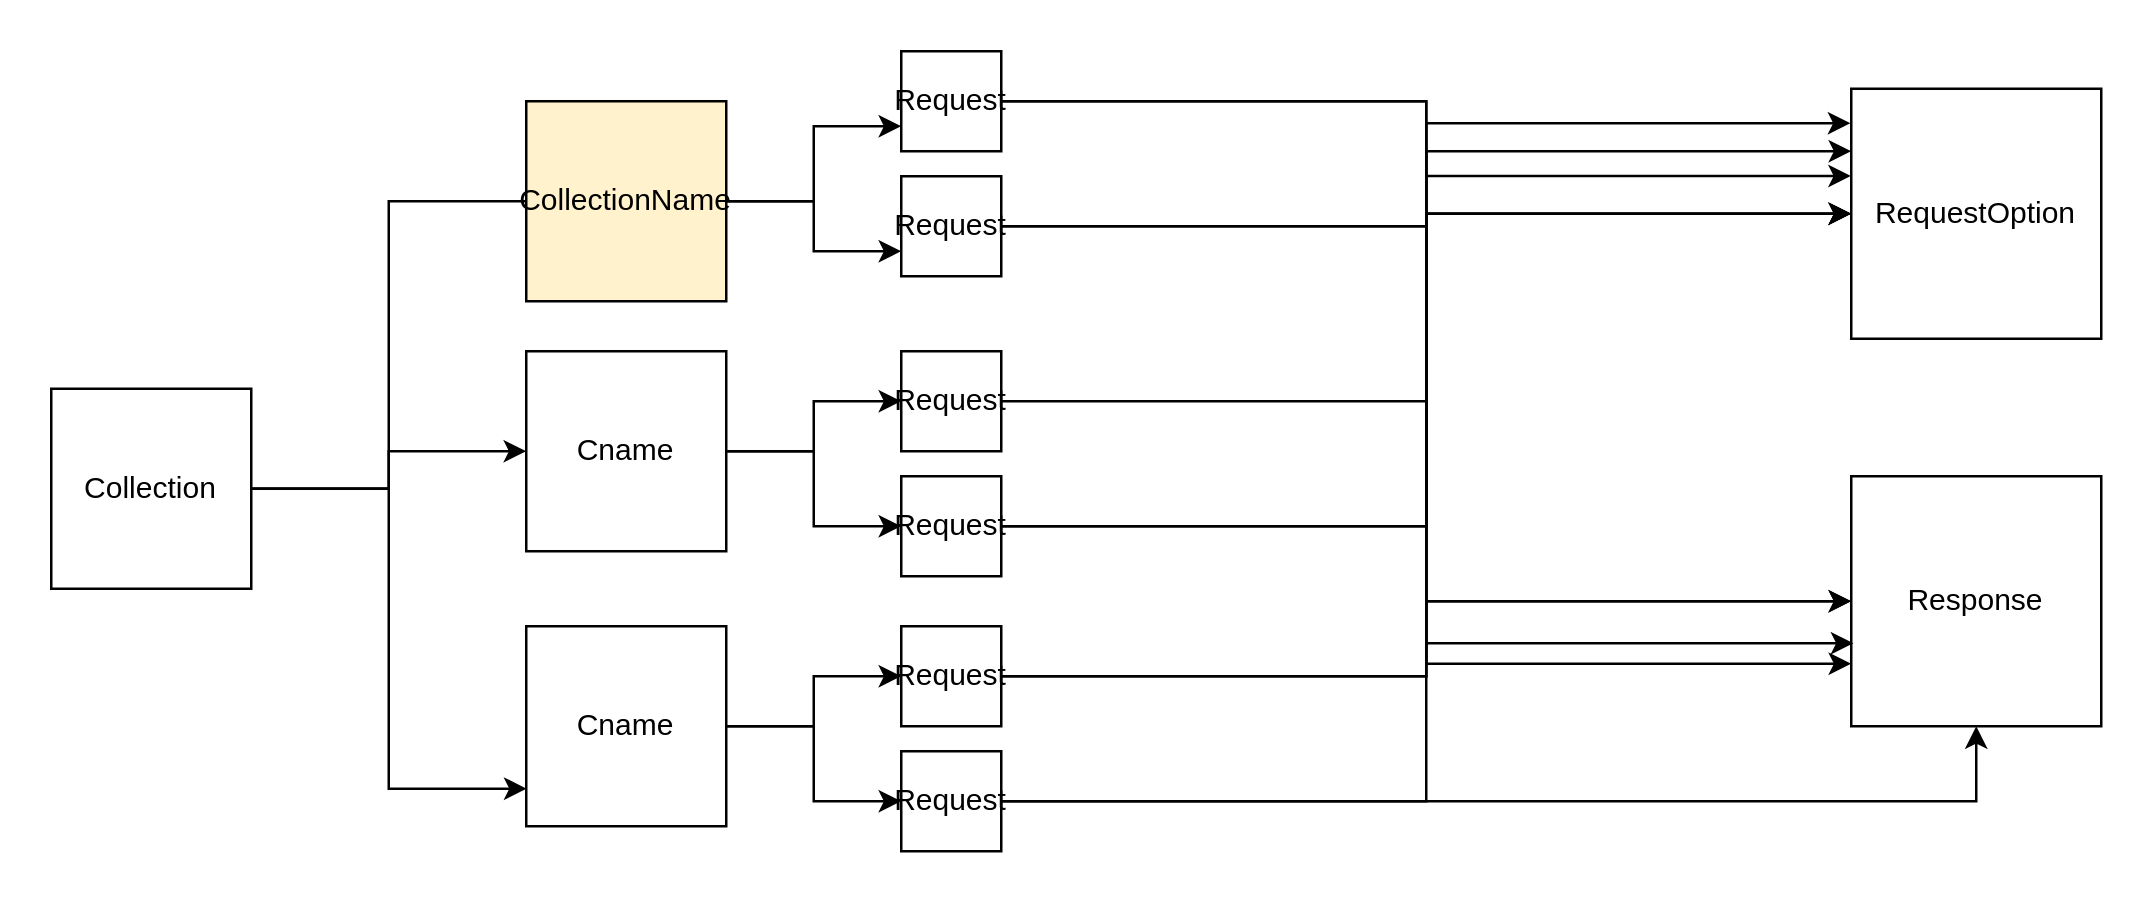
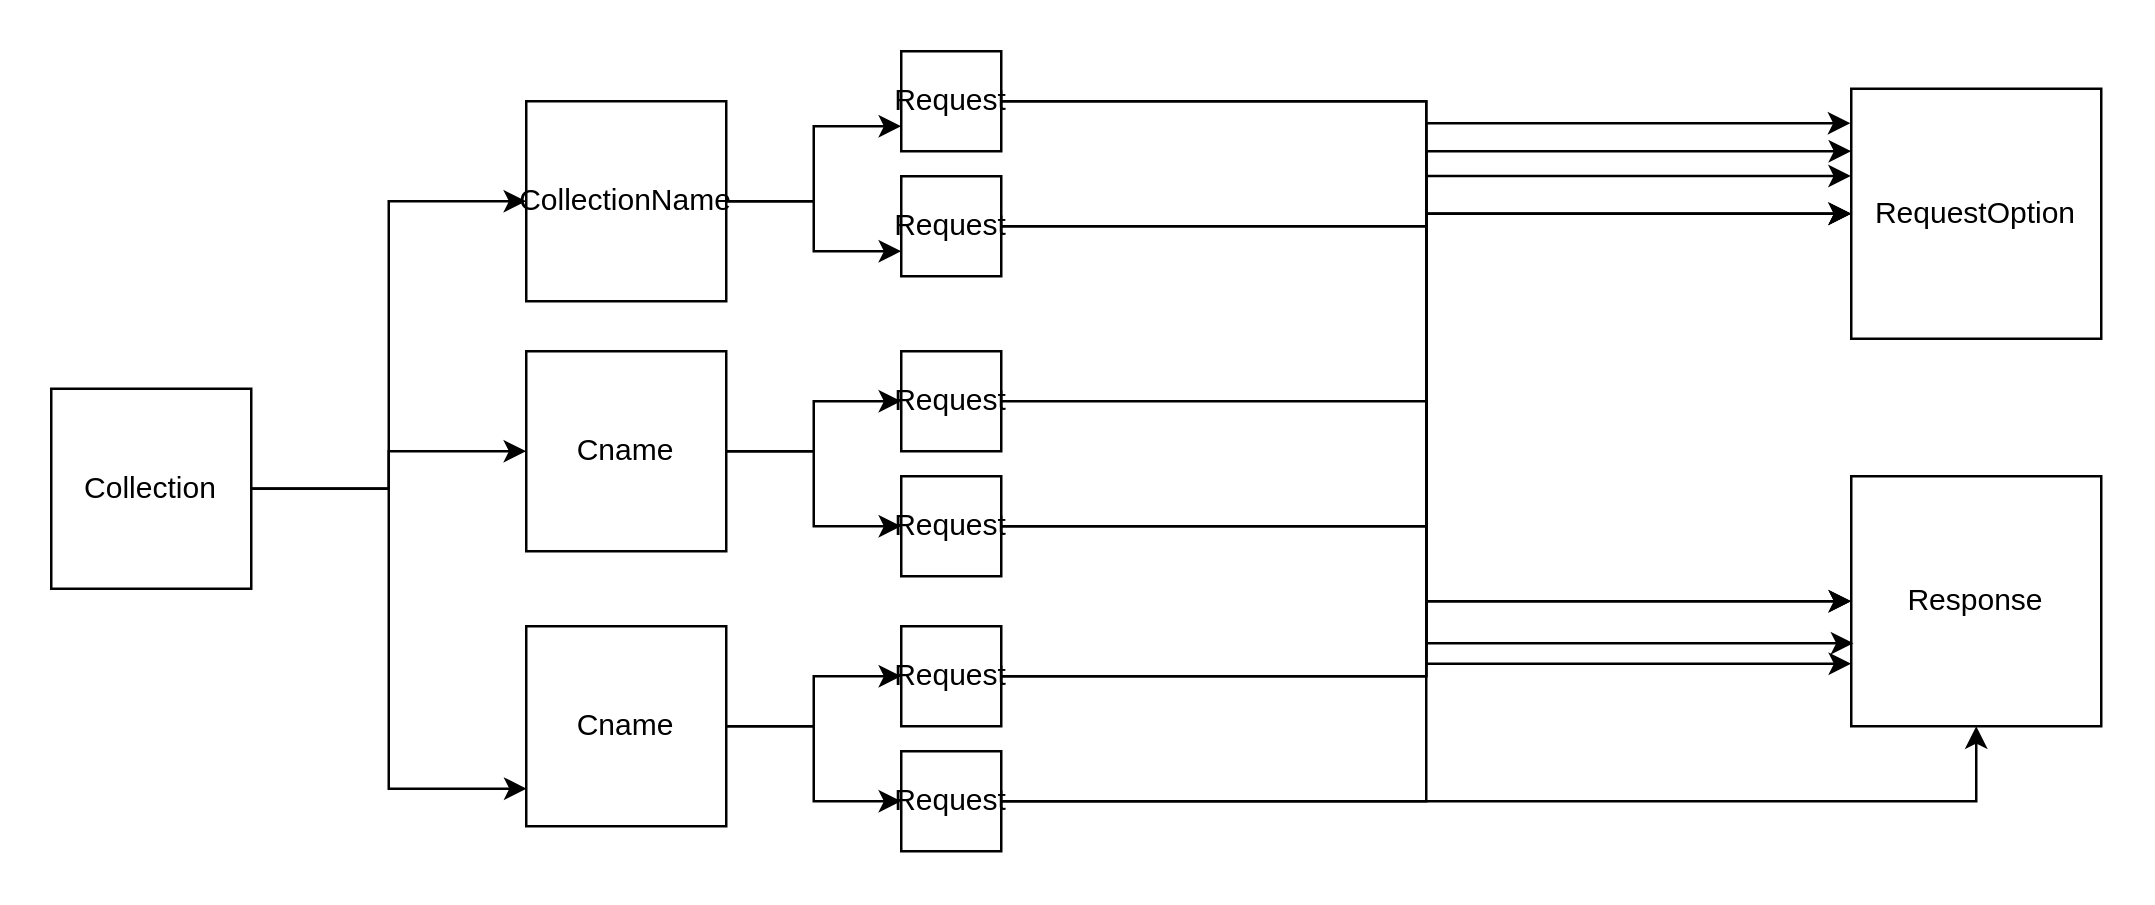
  <mxCell id="0" />
  <mxCell id="1" parent="0" />
- <mxCell id="2" style="edgeStyle=orthogonalEdgeStyle;rounded=0;orthogonalLoop=1;jettySize=auto;html=1;entryX=0;entryY=0.5;entryDx=0;entryDy=0;endArrow=none;" edge="1" parent="1" source="5" target="18"><mxGeometry relative="1" as="geometry" /></mxCell>
+ <mxCell id="2" style="edgeStyle=orthogonalEdgeStyle;rounded=0;orthogonalLoop=1;jettySize=auto;html=1;entryX=0;entryY=0.5;entryDx=0;entryDy=0;" edge="1" parent="1" source="5" target="18"><mxGeometry relative="1" as="geometry" /></mxCell>
  <mxCell id="3" style="edgeStyle=orthogonalEdgeStyle;rounded=0;orthogonalLoop=1;jettySize=auto;html=1;" edge="1" parent="1" source="5" target="15"><mxGeometry relative="1" as="geometry" /></mxCell>
  <mxCell id="4" style="edgeStyle=orthogonalEdgeStyle;rounded=0;orthogonalLoop=1;jettySize=auto;html=1;entryX=0.002;entryY=0.812;entryDx=0;entryDy=0;entryPerimeter=0;" edge="1" parent="1" source="5" target="12"><mxGeometry relative="1" as="geometry" /></mxCell>
  <mxCell id="5" value="Collection" style="whiteSpace=wrap;html=1;aspect=fixed;" vertex="1" parent="1"><mxGeometry x="20" y="155" width="80" height="80" as="geometry" /></mxCell>
  <mxCell id="6" style="edgeStyle=orthogonalEdgeStyle;rounded=0;orthogonalLoop=1;jettySize=auto;html=1;entryX=0;entryY=0.5;entryDx=0;entryDy=0;" edge="1" parent="1" source="7" target="9"><mxGeometry relative="1" as="geometry" /></mxCell>
  <mxCell id="7" value="Request" style="whiteSpace=wrap;html=1;aspect=fixed;" vertex="1" parent="1"><mxGeometry x="360" y="140" width="40" height="40" as="geometry" /></mxCell>
  <mxCell id="8" value="RequestOption" style="whiteSpace=wrap;html=1;aspect=fixed;" vertex="1" parent="1"><mxGeometry x="740" y="35" width="100" height="100" as="geometry" /></mxCell>
  <mxCell id="9" value="Response" style="whiteSpace=wrap;html=1;aspect=fixed;" vertex="1" parent="1"><mxGeometry x="740" y="190" width="100" height="100" as="geometry" /></mxCell>
  <mxCell id="10" style="edgeStyle=orthogonalEdgeStyle;rounded=0;orthogonalLoop=1;jettySize=auto;html=1;" edge="1" parent="1" source="12" target="30"><mxGeometry relative="1" as="geometry" /></mxCell>
  <mxCell id="11" style="edgeStyle=orthogonalEdgeStyle;rounded=0;orthogonalLoop=1;jettySize=auto;html=1;" edge="1" parent="1" source="12" target="33"><mxGeometry relative="1" as="geometry" /></mxCell>
  <mxCell id="12" value="Cname" style="whiteSpace=wrap;html=1;aspect=fixed;" vertex="1" parent="1"><mxGeometry x="210" y="250" width="80" height="80" as="geometry" /></mxCell>
  <mxCell id="13" style="edgeStyle=orthogonalEdgeStyle;rounded=0;orthogonalLoop=1;jettySize=auto;html=1;entryX=0;entryY=0.5;entryDx=0;entryDy=0;" edge="1" parent="1" source="15" target="7"><mxGeometry relative="1" as="geometry" /></mxCell>
  <mxCell id="14" style="edgeStyle=orthogonalEdgeStyle;rounded=0;orthogonalLoop=1;jettySize=auto;html=1;entryX=0;entryY=0.5;entryDx=0;entryDy=0;" edge="1" parent="1" source="15" target="21"><mxGeometry relative="1" as="geometry" /></mxCell>
  <mxCell id="15" value="Cname" style="whiteSpace=wrap;html=1;aspect=fixed;" vertex="1" parent="1"><mxGeometry x="210" y="140" width="80" height="80" as="geometry" /></mxCell>
  <mxCell id="16" style="edgeStyle=orthogonalEdgeStyle;rounded=0;orthogonalLoop=1;jettySize=auto;html=1;entryX=0;entryY=0.75;entryDx=0;entryDy=0;" edge="1" parent="1" source="18" target="24"><mxGeometry relative="1" as="geometry" /></mxCell>
  <mxCell id="17" style="edgeStyle=orthogonalEdgeStyle;rounded=0;orthogonalLoop=1;jettySize=auto;html=1;entryX=0;entryY=0.75;entryDx=0;entryDy=0;" edge="1" parent="1" source="18" target="27"><mxGeometry relative="1" as="geometry" /></mxCell>
- <mxCell id="18" value="CollectionName" style="whiteSpace=wrap;html=1;aspect=fixed;fillColor=#fff2cc;" vertex="1" parent="1"><mxGeometry x="210" y="40" width="80" height="80" as="geometry" /></mxCell>
+ <mxCell id="18" value="CollectionName" style="whiteSpace=wrap;html=1;aspect=fixed;" vertex="1" parent="1"><mxGeometry x="210" y="40" width="80" height="80" as="geometry" /></mxCell>
  <mxCell id="19" style="edgeStyle=orthogonalEdgeStyle;rounded=0;orthogonalLoop=1;jettySize=auto;html=1;entryX=0;entryY=0.5;entryDx=0;entryDy=0;" edge="1" parent="1" source="21" target="8"><mxGeometry relative="1" as="geometry" /></mxCell>
  <mxCell id="20" style="edgeStyle=orthogonalEdgeStyle;rounded=0;orthogonalLoop=1;jettySize=auto;html=1;entryX=0;entryY=0.25;entryDx=0;entryDy=0;" edge="1" parent="1" source="21" target="8"><mxGeometry relative="1" as="geometry" /></mxCell>
  <mxCell id="21" value="Request" style="whiteSpace=wrap;html=1;aspect=fixed;" vertex="1" parent="1"><mxGeometry x="360" y="190" width="40" height="40" as="geometry" /></mxCell>
  <mxCell id="22" style="edgeStyle=orthogonalEdgeStyle;rounded=0;orthogonalLoop=1;jettySize=auto;html=1;" edge="1" parent="1" source="24" target="8"><mxGeometry relative="1" as="geometry" /></mxCell>
  <mxCell id="23" style="edgeStyle=orthogonalEdgeStyle;rounded=0;orthogonalLoop=1;jettySize=auto;html=1;entryX=0.009;entryY=0.668;entryDx=0;entryDy=0;entryPerimeter=0;" edge="1" parent="1" source="24" target="9"><mxGeometry relative="1" as="geometry" /></mxCell>
  <mxCell id="24" value="Request" style="whiteSpace=wrap;html=1;aspect=fixed;" vertex="1" parent="1"><mxGeometry x="360" y="20" width="40" height="40" as="geometry" /></mxCell>
  <mxCell id="25" style="edgeStyle=orthogonalEdgeStyle;rounded=0;orthogonalLoop=1;jettySize=auto;html=1;" edge="1" parent="1" source="27" target="8"><mxGeometry relative="1" as="geometry" /></mxCell>
  <mxCell id="26" style="edgeStyle=orthogonalEdgeStyle;rounded=0;orthogonalLoop=1;jettySize=auto;html=1;entryX=0;entryY=0.75;entryDx=0;entryDy=0;" edge="1" parent="1" source="27" target="9"><mxGeometry relative="1" as="geometry" /></mxCell>
  <mxCell id="27" value="Request" style="whiteSpace=wrap;html=1;aspect=fixed;" vertex="1" parent="1"><mxGeometry x="360" y="70" width="40" height="40" as="geometry" /></mxCell>
  <mxCell id="28" style="edgeStyle=orthogonalEdgeStyle;rounded=0;orthogonalLoop=1;jettySize=auto;html=1;" edge="1" parent="1" source="30" target="9"><mxGeometry relative="1" as="geometry" /></mxCell>
  <mxCell id="29" style="edgeStyle=orthogonalEdgeStyle;rounded=0;orthogonalLoop=1;jettySize=auto;html=1;entryX=-0.001;entryY=0.349;entryDx=0;entryDy=0;entryPerimeter=0;" edge="1" parent="1" source="30" target="8"><mxGeometry relative="1" as="geometry" /></mxCell>
  <mxCell id="30" value="Request" style="whiteSpace=wrap;html=1;aspect=fixed;" vertex="1" parent="1"><mxGeometry x="360" y="250" width="40" height="40" as="geometry" /></mxCell>
  <mxCell id="31" style="edgeStyle=orthogonalEdgeStyle;rounded=0;orthogonalLoop=1;jettySize=auto;html=1;" edge="1" parent="1" source="33" target="9"><mxGeometry relative="1" as="geometry" /></mxCell>
  <mxCell id="32" style="edgeStyle=orthogonalEdgeStyle;rounded=0;orthogonalLoop=1;jettySize=auto;html=1;entryX=-0.003;entryY=0.138;entryDx=0;entryDy=0;entryPerimeter=0;" edge="1" parent="1" source="33" target="8"><mxGeometry relative="1" as="geometry" /></mxCell>
  <mxCell id="33" value="Request" style="whiteSpace=wrap;html=1;aspect=fixed;" vertex="1" parent="1"><mxGeometry x="360" y="300" width="40" height="40" as="geometry" /></mxCell>
